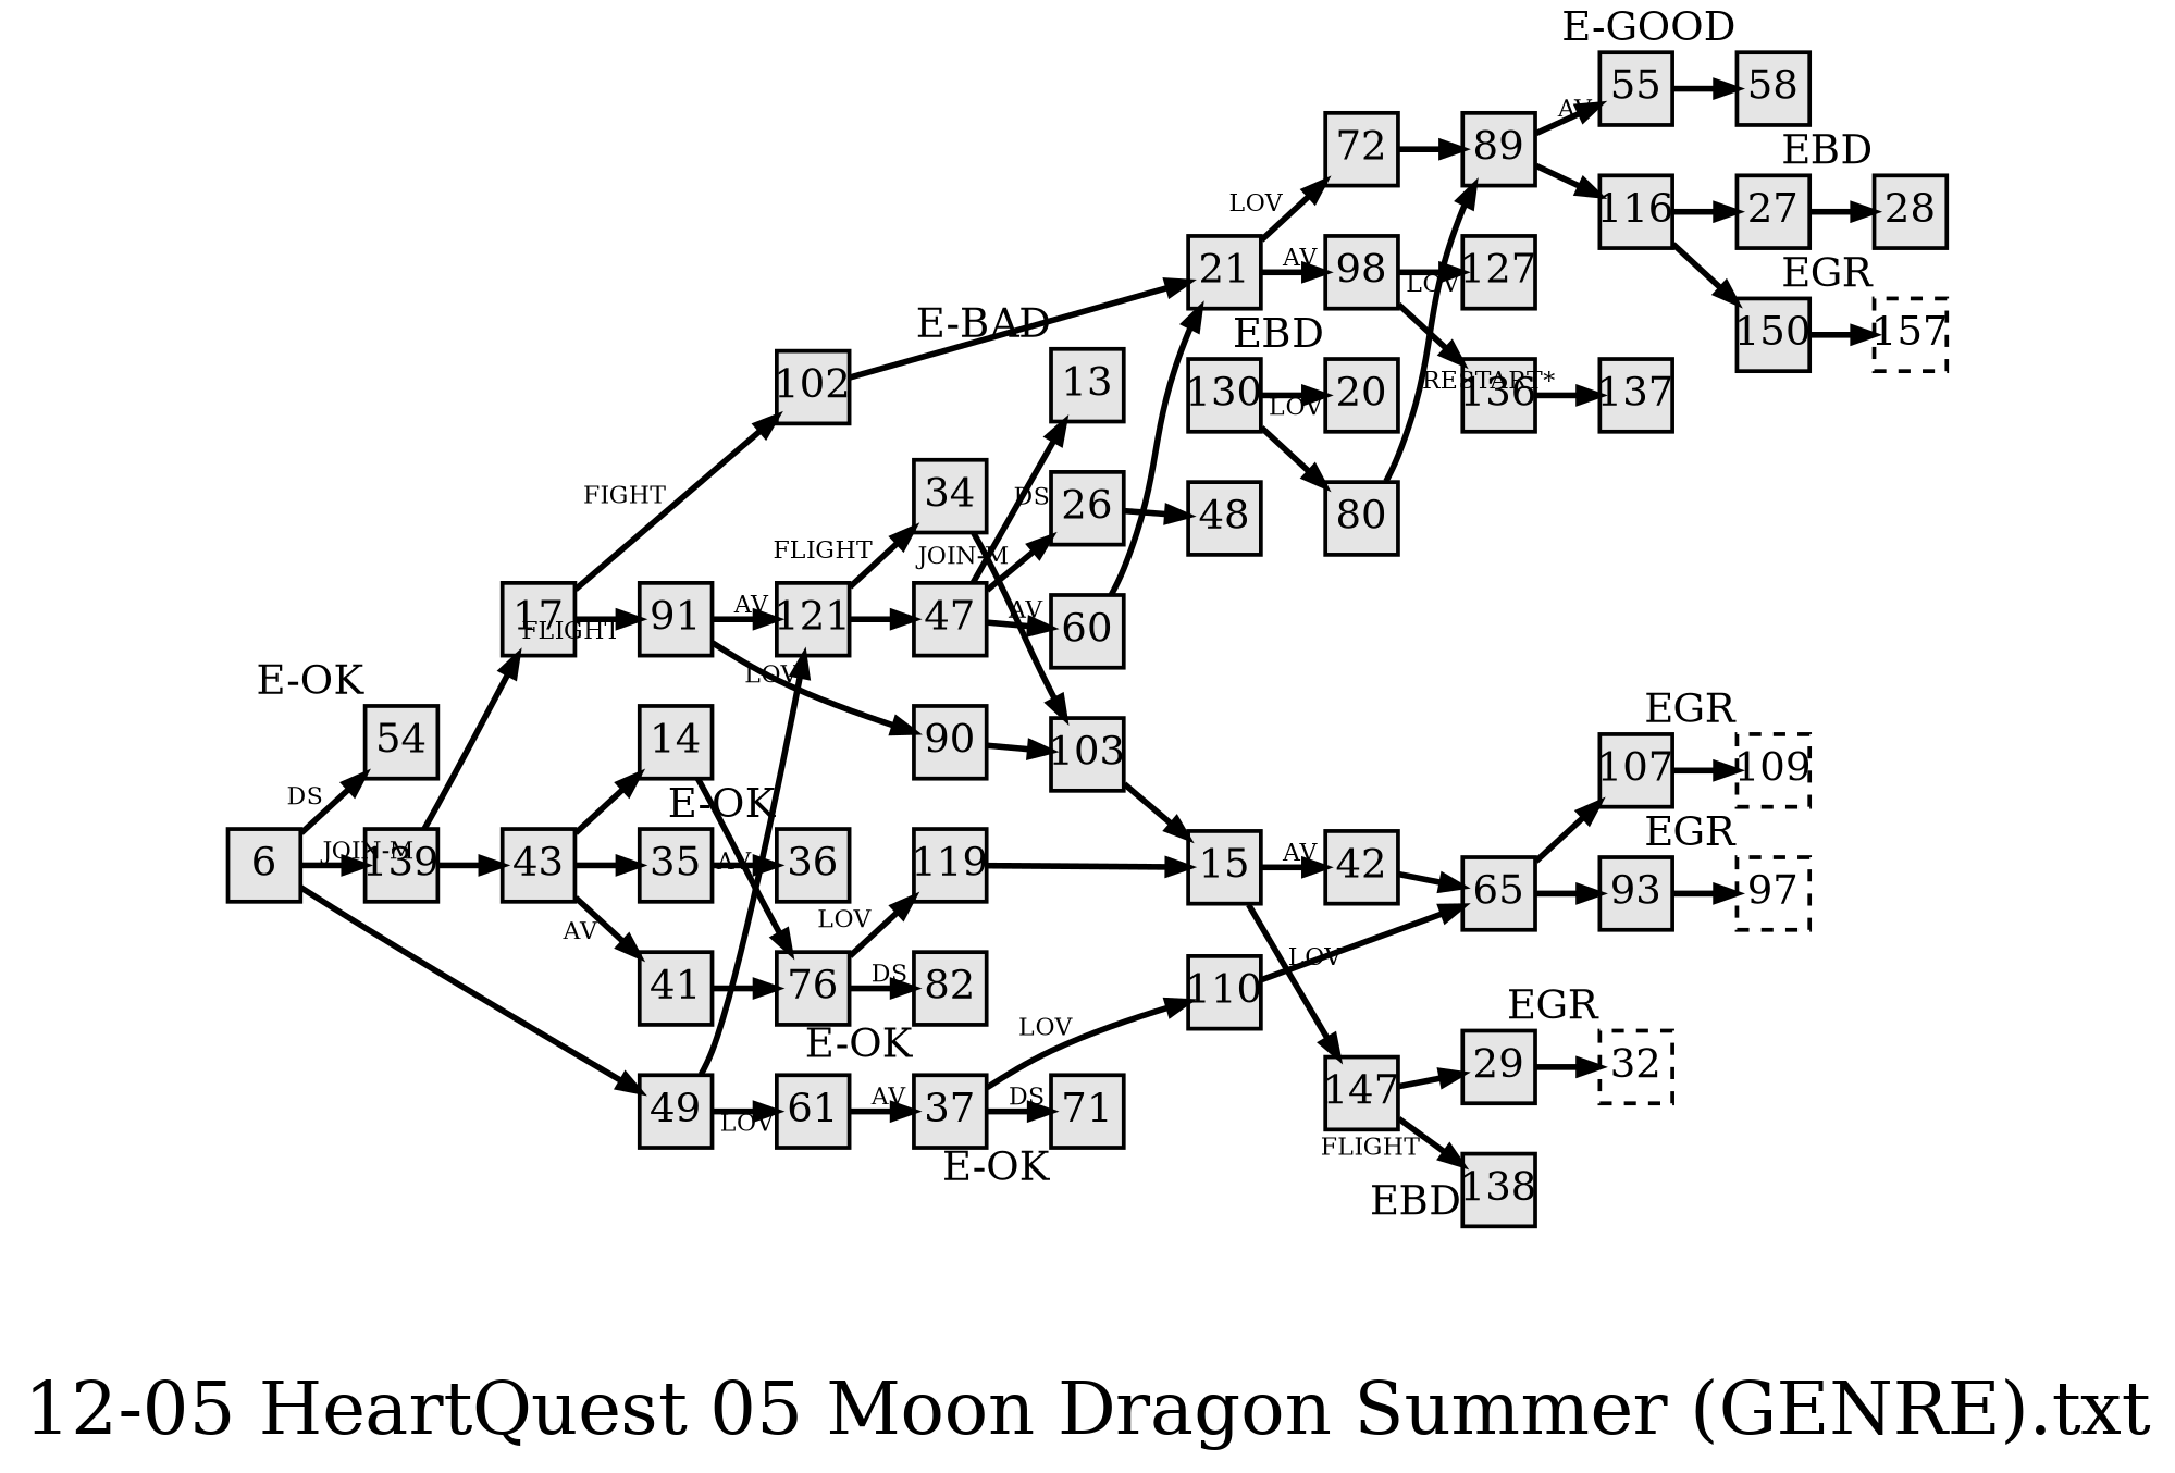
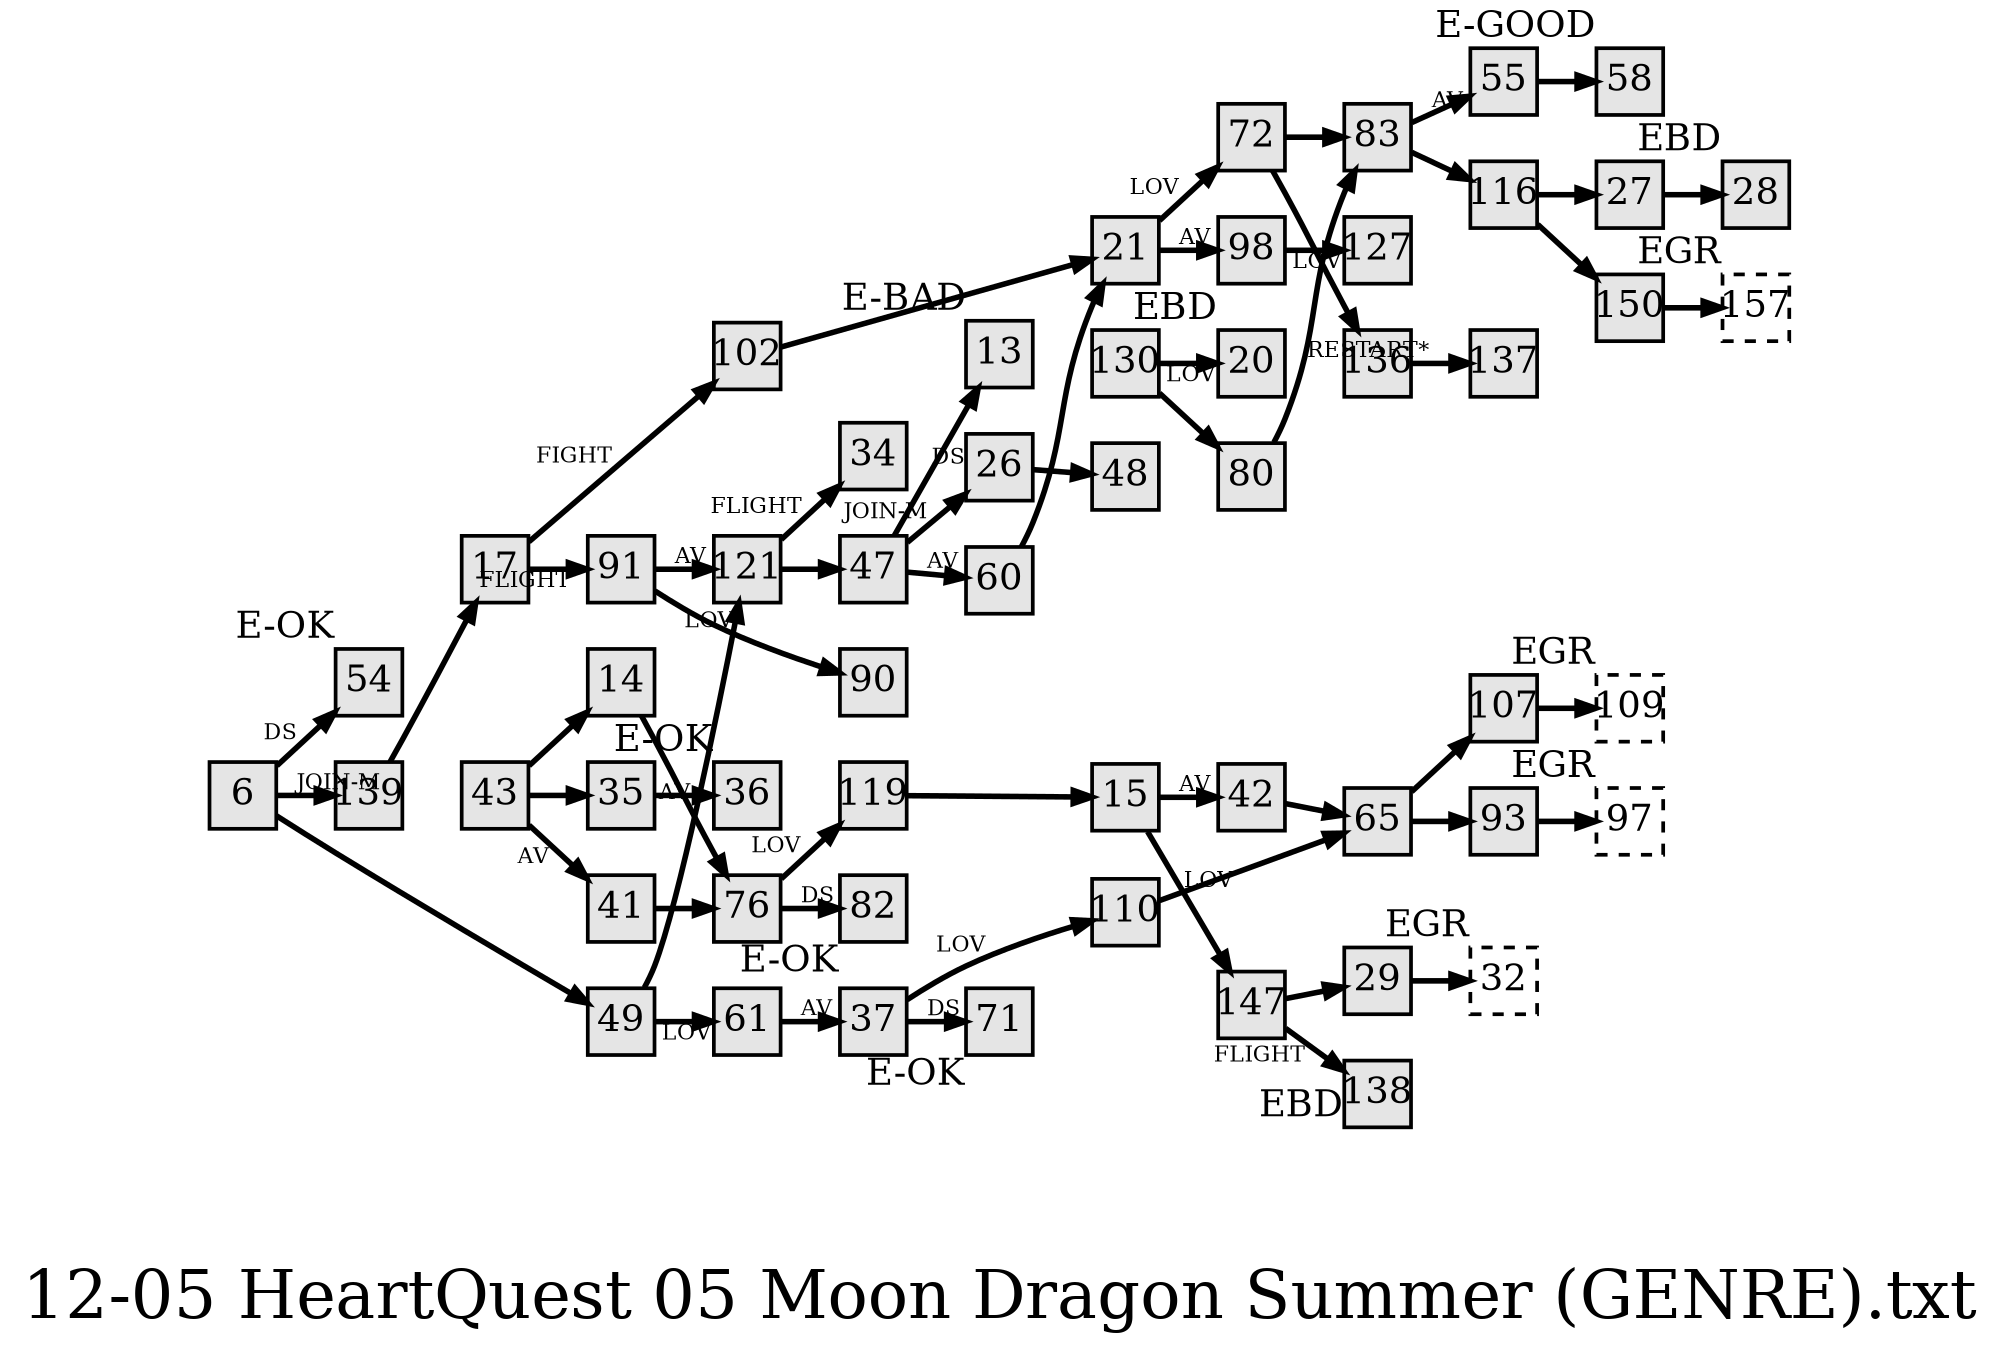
  digraph {
    fontsize=36
    label="12-05 HeartQuest 05 Moon Dragon Summer (GENRE).txt"
    nodesep=0.35
    ordering=out
    rankdir=LR
    ranksep=0.45
    node [fillcolor=grey90 fixedsize=true fontsize=20 labelfloat=true margin="0,0" penwidth=2 regular=true shape=rect style=filled]
    edge [fontsize=12 labelfloat=true penwidth=3]
    54 [xlabel="E-OK"]
    6
    139
    49
    17
    43
    121
    61
    102
    91
    14
    35
    41
    34
    47
    37
    13 [xlabel="E-BAD"]
    76
    119
    82 [xlabel="E-OK"]
    15
    42
    147
    65
    29
    138 [xlabel=EBD]
    107
    93
    32 [arrowhead=tee arrowtail=odot dir=both style=dashed xlabel=EGR]
    21
    90
    72
    98
-   103
    20 [xlabel=EBD]
-   83 [label=89]
+   83
    127
    136
    55
    116
    137
    26
    48
    28 [xlabel=EBD]
    27
    36 [xlabel="E-OK"]
    110
    71 [xlabel="E-OK"]
    109 [arrowhead=tee arrowtail=odot dir=both style=dashed xlabel=EGR]
    97 [arrowhead=tee arrowtail=odot dir=both style=dashed xlabel=EGR]
    60
    130
    80
    58 [xlabel="E-GOOD"]
    150
    157 [arrowhead=tee arrowtail=odot dir=both style=dashed xlabel=EGR]
    6 -> 54 [xlabel=DS]
    6 -> 139 [xlabel="JOIN-M"]
    6 -> 49
    139 -> 17
-   139 -> 43
    49 -> 121 [xlabel=AV]
    49 -> 61 [xlabel=LOV]
    17 -> 102 [xlabel=FIGHT]
    17 -> 91 [xlabel=FLIGHT]
    43 -> 14
    43 -> 35
    43 -> 41 [xlabel=AV]
    121 -> 34 [xlabel=FLIGHT]
    121 -> 47
    61 -> 37 [xlabel=AV]
    102 -> 21
    91 -> 121 [xlabel=AV]
    91 -> 90 [xlabel=LOV]
    14 -> 76
    35 -> 36
    41 -> 76
-   34 -> 103
    47 -> 13 [xlabel=DS]
    47 -> 26 [xlabel="JOIN-M"]
    47 -> 60 [xlabel=AV]
    37 -> 110 [xlabel=LOV]
    37 -> 71 [xlabel=DS]
    76 -> 119 [xlabel=LOV]
    76 -> 82 [xlabel=DS]
    119 -> 15
    15 -> 42 [xlabel=AV]
    15 -> 147 [xlabel=LOV]
    42 -> 65
    147 -> 29
    147 -> 138 [xlabel=FLIGHT]
    65 -> 107
    65 -> 93
    29 -> 32
    107 -> 109
    93 -> 97
    21 -> 72 [xlabel=LOV]
    21 -> 98 [xlabel=AV]
-   90 -> 103
    72 -> 83
    98 -> 127 [xlabel=LOV]
-   98 -> 136
-   103 -> 15
+   72 -> 136
    83 -> 55 [xlabel=AV]
    83 -> 116
    136 -> 137 [xlabel="RESTART*"]
    55 -> 58
    116 -> 27
    116 -> 150
    26 -> 48
    27 -> 28
    110 -> 65
    60 -> 21
    130 -> 20 [xlabel=LOV]
    130 -> 80
    80 -> 83
    150 -> 157
  }
